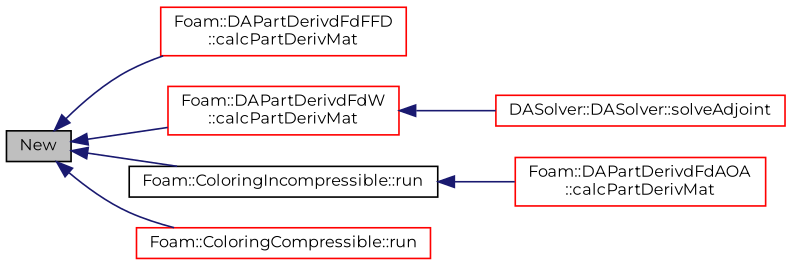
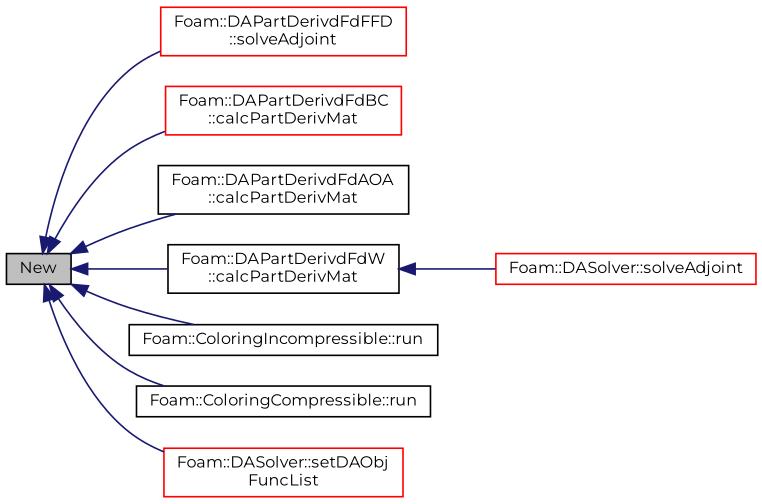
  digraph {
    fontname=Montserrat
    rankdir=LR
    node [color=red fontname=Montserrat fontsize=10 shape=record]
    edge [color=midnightblue dir=back fontname=Montserrat fontsize=10 labelfontname=Helvetica labelfontsize=10 style=solid]
    n1 [color=black fillcolor=grey75 fontcolor=black height=0.2 label=New style=filled width=0.4]
-   n2 [height=0.2 label="Foam::DAPartDerivdFdFFD\l::calcPartDerivMat" width=0.4]
-   n4 [height=0.2 label="Foam::DAPartDerivdFdAOA\l::calcPartDerivMat" width=0.4]
-   n5 [height=0.2 label="Foam::DAPartDerivdFdW\l::calcPartDerivMat" width=0.4]
+   n2 [height=0.2 label="Foam::DAPartDerivdFdFFD\l::solveAdjoint" width=0.4]
+   n3 [height=0.2 label="Foam::DAPartDerivdFdBC\l::calcPartDerivMat" width=0.4]
+   n4 [color=black height=0.2 label="Foam::DAPartDerivdFdAOA\l::calcPartDerivMat" width=0.4]
+   n5 [color=black height=0.2 label="Foam::DAPartDerivdFdW\l::calcPartDerivMat" width=0.4]
    n6 [color=black height=0.2 label="Foam::ColoringIncompressible::run" width=0.4]
-   n7 [height=0.2 label="Foam::ColoringCompressible::run" width=0.4]
-   n9 [height=0.2 label="DASolver::DASolver::solveAdjoint" width=0.4]
+   n7 [color=black height=0.2 label="Foam::ColoringCompressible::run" width=0.4]
+   n8 [height=0.2 label="Foam::DASolver::setDAObj\lFuncList" width=0.4]
+   n9 [height=0.2 label="Foam::DASolver::solveAdjoint" width=0.4]
    n1 -> n2
-   n6 -> n4
+   n1 -> n3
+   n1 -> n4
    n1 -> n5
    n1 -> n6
    n1 -> n7
+   n1 -> n8
    n5 -> n9
  }
